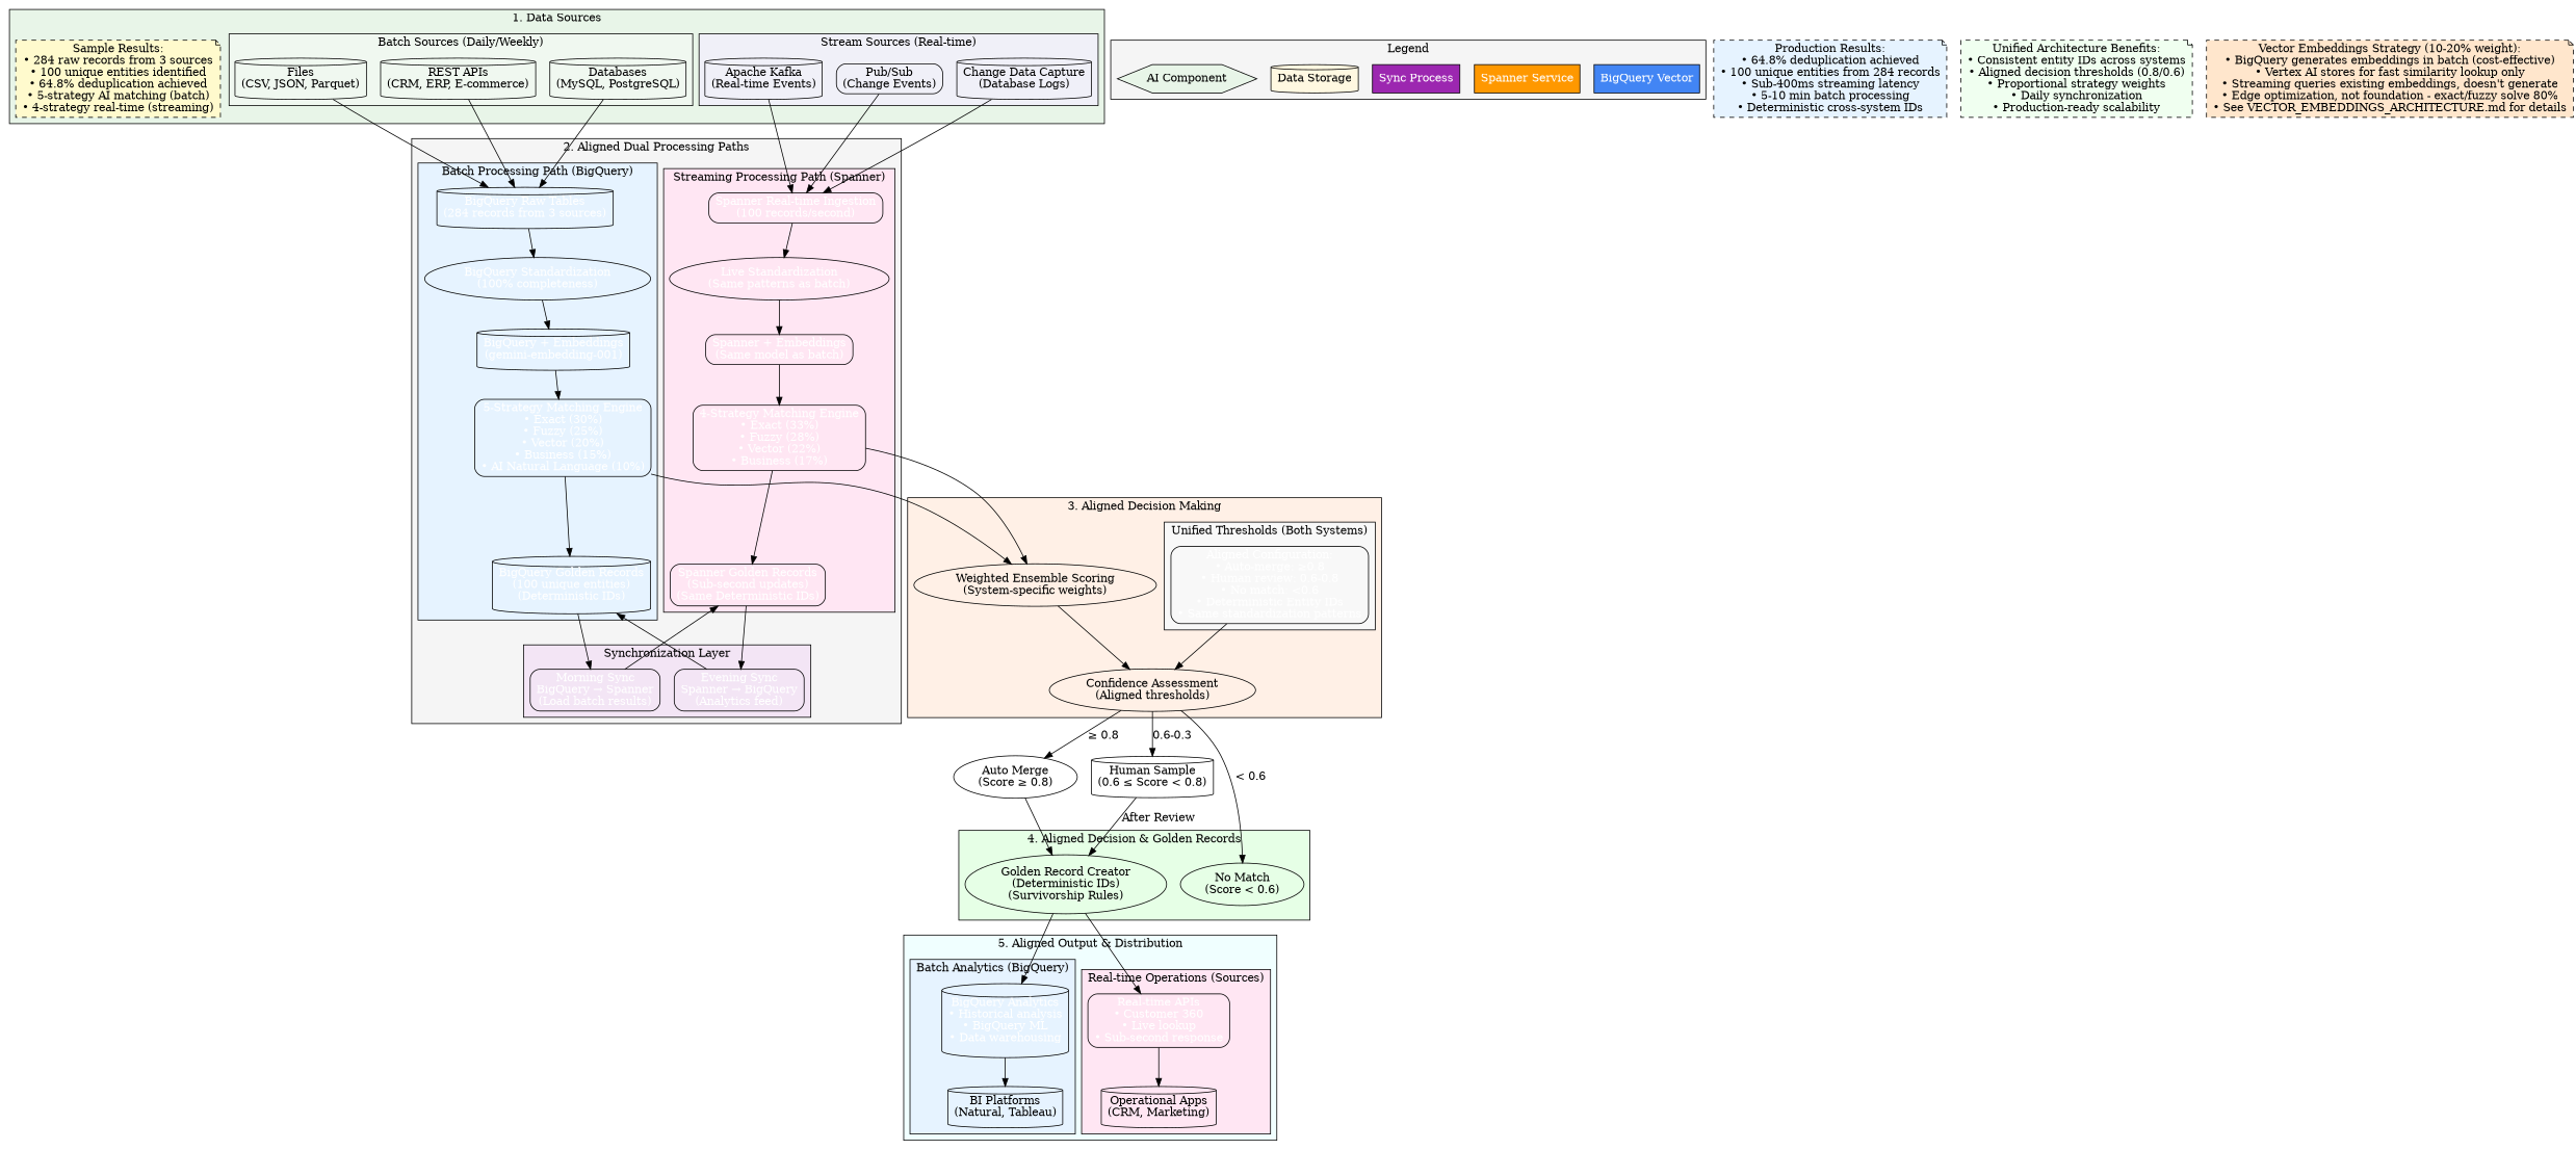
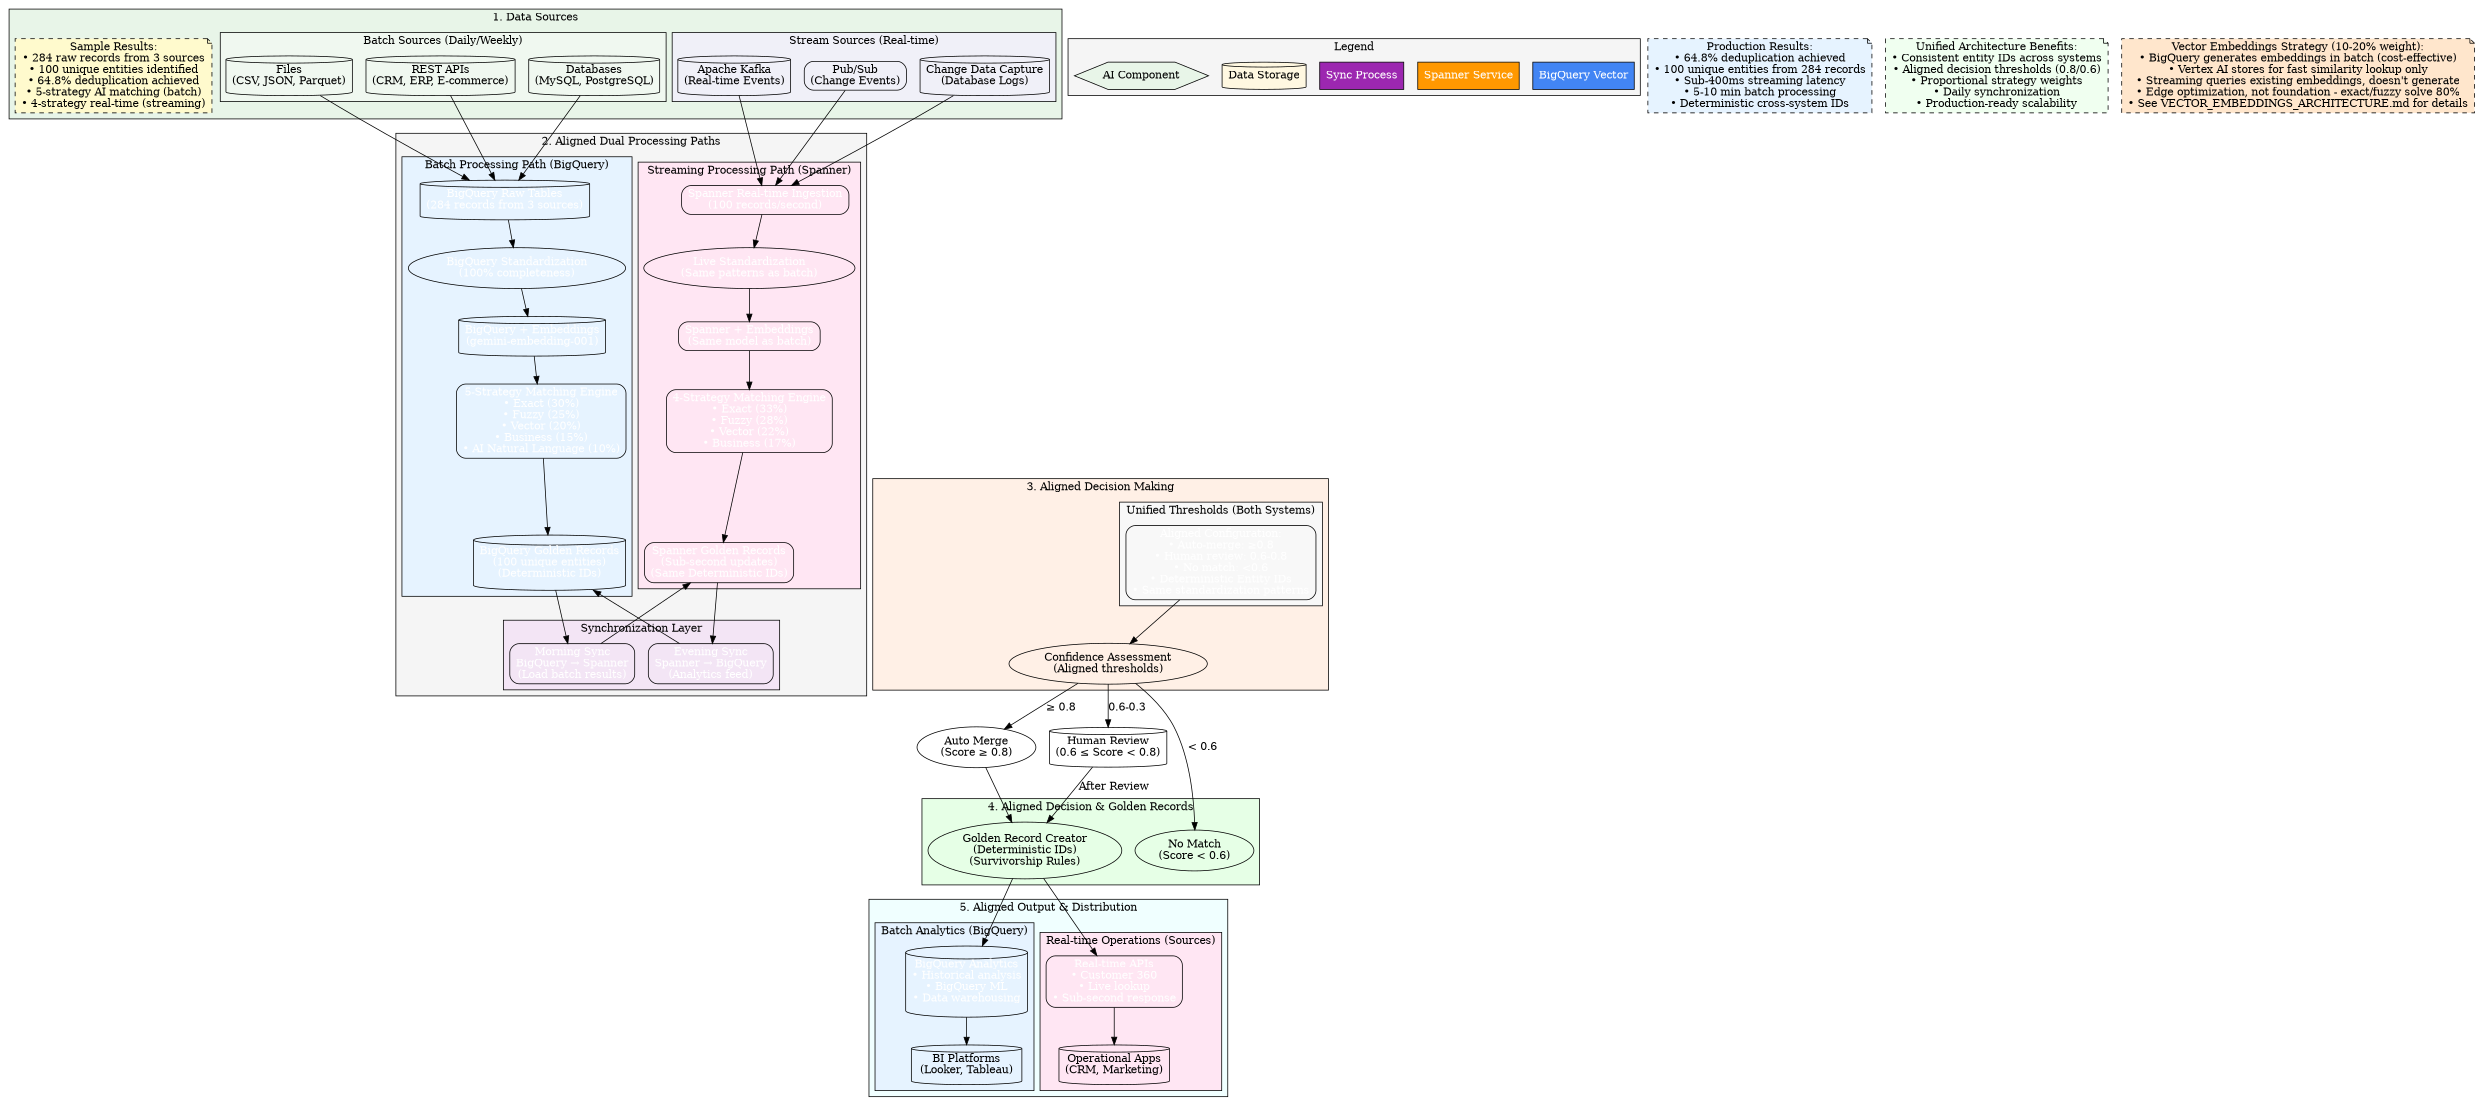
  digraph {
    compound=true
    rankdir=TB
    node [fillcolor="#4285f4" shape=cylinder style=rounded]
    n1 [fillcolor="#90EE90" label="Auto Merge\n(Score ≥ 0.8)" shape=ellipse]
-   n2 [fillcolor="#FFB6C1" label="Human Sample\n(0.6 ≤ Score < 0.8)"]
+   n2 [fillcolor="#FFB6C1" label="Human Review\n(0.6 ≤ Score < 0.8)"]
    n3 [fontcolor=white label="BigQuery Vector" shape=box style="filled,solid"]
    n4 [fillcolor="#ff9800" fontcolor=white label="Spanner Service" shape=box style="filled,solid"]
    n5 [fillcolor="#9c27b0" fontcolor=white label="Sync Process" shape=box style="filled,solid"]
    n6 [fillcolor="#FFF8E1" label="Data Storage" style="filled,solid"]
    n7 [fillcolor="#E8F5E8" label="AI Component" shape=hexagon style="filled,solid"]
    n8 [fillcolor="#FFF8E1" label="Files\n(CSV, JSON, Parquet)"]
    n9 [fillcolor="#FFF8E1" label="REST APIs\n(CRM, ERP, E-commerce)"]
    n10 [fillcolor="#FFF8E1" label="Databases\n(MySQL, PostgreSQL)"]
    n11 [fillcolor="#FFF8E1" label="Apache Kafka\n(Real-time Events)"]
    n12 [fillcolor="#E1F5FE" label="Pub/Sub\n(Change Events)" shape=box]
    n13 [fillcolor="#FFF8E1" label="Change Data Capture\n(Database Logs)"]
    n14 [fillcolor="#FFFACD" label="Sample Results:\n• 284 raw records from 3 sources\n• 100 unique entities identified\n• 64.8% deduplication achieved\n• 5-strategy AI matching (batch)\n• 4-strategy real-time (streaming)" shape=note style="filled,dashed"]
    n15 [fontcolor=white label="BigQuery Raw Tables\n(284 records from 3 sources)"]
    n16 [fontcolor=white label="BigQuery Standardization\n(100% completeness)" shape=ellipse]
    n17 [fontcolor=white label="BigQuery + Embeddings\n(gemini-embedding-001)"]
    n18 [fontcolor=white label="5-Strategy Matching Engine\n• Exact (30%)\n• Fuzzy (25%)\n• Vector (20%)\n• Business (15%)\n• AI Natural Language (10%)" shape=box]
    n19 [fontcolor=white label="BigQuery Golden Records\n(100 unique entities)\n(Deterministic IDs)"]
    n20 [fillcolor="#ff9800" fontcolor=white label="Spanner Real-time Ingestion\n(100 records/second)" shape=box]
    n21 [fillcolor="#ff9800" fontcolor=white label="Live Standardization\n(Same patterns as batch)" shape=ellipse]
    n22 [fillcolor="#ff9800" fontcolor=white label="Spanner + Embeddings\n(Same model as batch)" shape=box]
    n23 [fillcolor="#ff9800" fontcolor=white label="4-Strategy Matching Engine\n• Exact (33%)\n• Fuzzy (28%)\n• Vector (22%)\n• Business (17%)" shape=box]
    n24 [fillcolor="#ff9800" fontcolor=white label="Spanner Golden Records\n(Sub-second updates)\n(Same Deterministic IDs)" shape=box]
    n25 [fillcolor="#9c27b0" fontcolor=white label="Morning Sync\nBigQuery → Spanner\n(Load batch results)" shape=box]
    n26 [fillcolor="#9c27b0" fontcolor=white label="Evening Sync\nSpanner → BigQuery\n(Analytics feed)" shape=box]
    n27 [fillcolor="#2196f3" fontcolor=white label="Aligned Configuration:\n• Auto-merge: ≥0.8\n• Human review: 0.6-0.8\n• No match: <0.6\n• Deterministic Entity IDs\n• Same standardization patterns" shape=box]
-   n28 [fillcolor="#E0F7FA" label="Weighted Ensemble Scoring\n(System-specific weights)" shape=ellipse]
    n29 [fillcolor="#E0F7FA" label="Confidence Assessment\n(Aligned thresholds)" shape=ellipse]
    n30 [fillcolor="#FFB6C1" label="No Match\n(Score < 0.6)" shape=ellipse]
    n31 [fillcolor="#E0F7FA" label="Golden Record Creator\n(Deterministic IDs)\n(Survivorship Rules)" shape=ellipse]
    n32 [fontcolor=white label="BigQuery Analytics\n• Historical analysis\n• BigQuery ML\n• Data warehousing"]
-   n33 [fillcolor="#E8F5E9" label="BI Platforms\n(Natural, Tableau)"]
+   n33 [fillcolor="#E8F5E9" label="BI Platforms\n(Looker, Tableau)"]
    n34 [fillcolor="#ff9800" fontcolor=white label="Real-time APIs\n• Customer 360\n• Live lookup\n• Sub-second response" shape=box]
    n35 [fillcolor="#E8F5E9" label="Operational Apps\n(CRM, Marketing)"]
    n36 [fillcolor="#E6F3FF" label="Production Results:\n• 64.8% deduplication achieved\n• 100 unique entities from 284 records\n• Sub-400ms streaming latency\n• 5-10 min batch processing\n• Deterministic cross-system IDs" shape=note style="filled,dashed"]
    n37 [fillcolor="#F0FFF0" label="Unified Architecture Benefits:\n• Consistent entity IDs across systems\n• Aligned decision thresholds (0.8/0.6)\n• Proportional strategy weights\n• Daily synchronization\n• Production-ready scalability" shape=note style="filled,dashed"]
    n38 [fillcolor="#FFE6CC" label="Vector Embeddings Strategy (10-20% weight):\n• BigQuery generates embeddings in batch (cost-effective)\n• Vertex AI stores for fast similarity lookup only\n• Streaming queries existing embeddings, doesn't generate\n• Edge optimization, not foundation - exact/fuzzy solve 80%\n• See VECTOR_EMBEDDINGS_ARCHITECTURE.md for details" shape=note style="filled,dashed"]
    subgraph sub_1 {
      rank=same
      n1
      n2
    }
    subgraph cluster_2 {
      fillcolor="#F5F5F5"
      label=Legend
      style=filled
      n3
      n4
      n5
      n6
      n7
    }
    subgraph cluster_3 {
      bgcolor="#E8F5E8"
      label="1. Data Sources"
      n14
      subgraph cluster_4 {
        bgcolor="#F0F8F0"
        label="Batch Sources (Daily/Weekly)"
        n8
        n9
        n10
      }
      subgraph cluster_5 {
        bgcolor="#F0F0F8"
        label="Stream Sources (Real-time)"
        n11
        n12
        n13
      }
    }
    subgraph cluster_6 {
      bgcolor="#F5F5F5"
      label="2. Aligned Dual Processing Paths"
      subgraph cluster_7 {
        bgcolor="#E6F3FF"
        label="Batch Processing Path (BigQuery)"
        n15
        n16
        n17
        n18
        n19
      }
      subgraph cluster_8 {
        bgcolor="#FFE6F3"
        label="Streaming Processing Path (Spanner)"
        n20
        n21
        n22
        n23
        n24
      }
      subgraph cluster_9 {
        bgcolor="#F3E5F5"
        label="Synchronization Layer"
        n25
        n26
      }
    }
    subgraph cluster_10 {
      bgcolor="#FFF0E6"
      label="3. Aligned Decision Making"
-     n28
      n29
      subgraph cluster_11 {
        bgcolor="#F8F8F8"
        label="Unified Thresholds (Both Systems)"
        n27
      }
    }
    subgraph cluster_12 {
      bgcolor="#E6FFE6"
      label="4. Aligned Decision & Golden Records"
      n30
      n31
    }
    subgraph cluster_13 {
      bgcolor="#F0FFFF"
      label="5. Aligned Output & Distribution"
      subgraph cluster_14 {
        bgcolor="#E6F3FF"
        label="Batch Analytics (BigQuery)"
        n32
        n33
      }
      subgraph cluster_15 {
        bgcolor="#FFE6F3"
        label="Real-time Operations (Sources)"
        n34
        n35
      }
    }
    n1 -> n31
    n2 -> n31 [label="After Review"]
    n8 -> n15
    n9 -> n15
    n10 -> n15
    n11 -> n20
    n12 -> n20
    n13 -> n20
    n15 -> n16
    n16 -> n17
    n17 -> n18
    n18 -> n19
-   n18 -> n28
    n19 -> n25
    n20 -> n21
    n21 -> n22
    n22 -> n23
    n23 -> n24
-   n23 -> n28
    n24 -> n26
    n25 -> n24
    n26 -> n19
    n27 -> n29
-   n28 -> n29
    n29 -> n1 [label="≥ 0.8"]
    n29 -> n2 [label="0.6-0.3"]
    n29 -> n30 [label="< 0.6"]
    n31 -> n32
    n31 -> n34
    n32 -> n33
    n34 -> n35
  }
